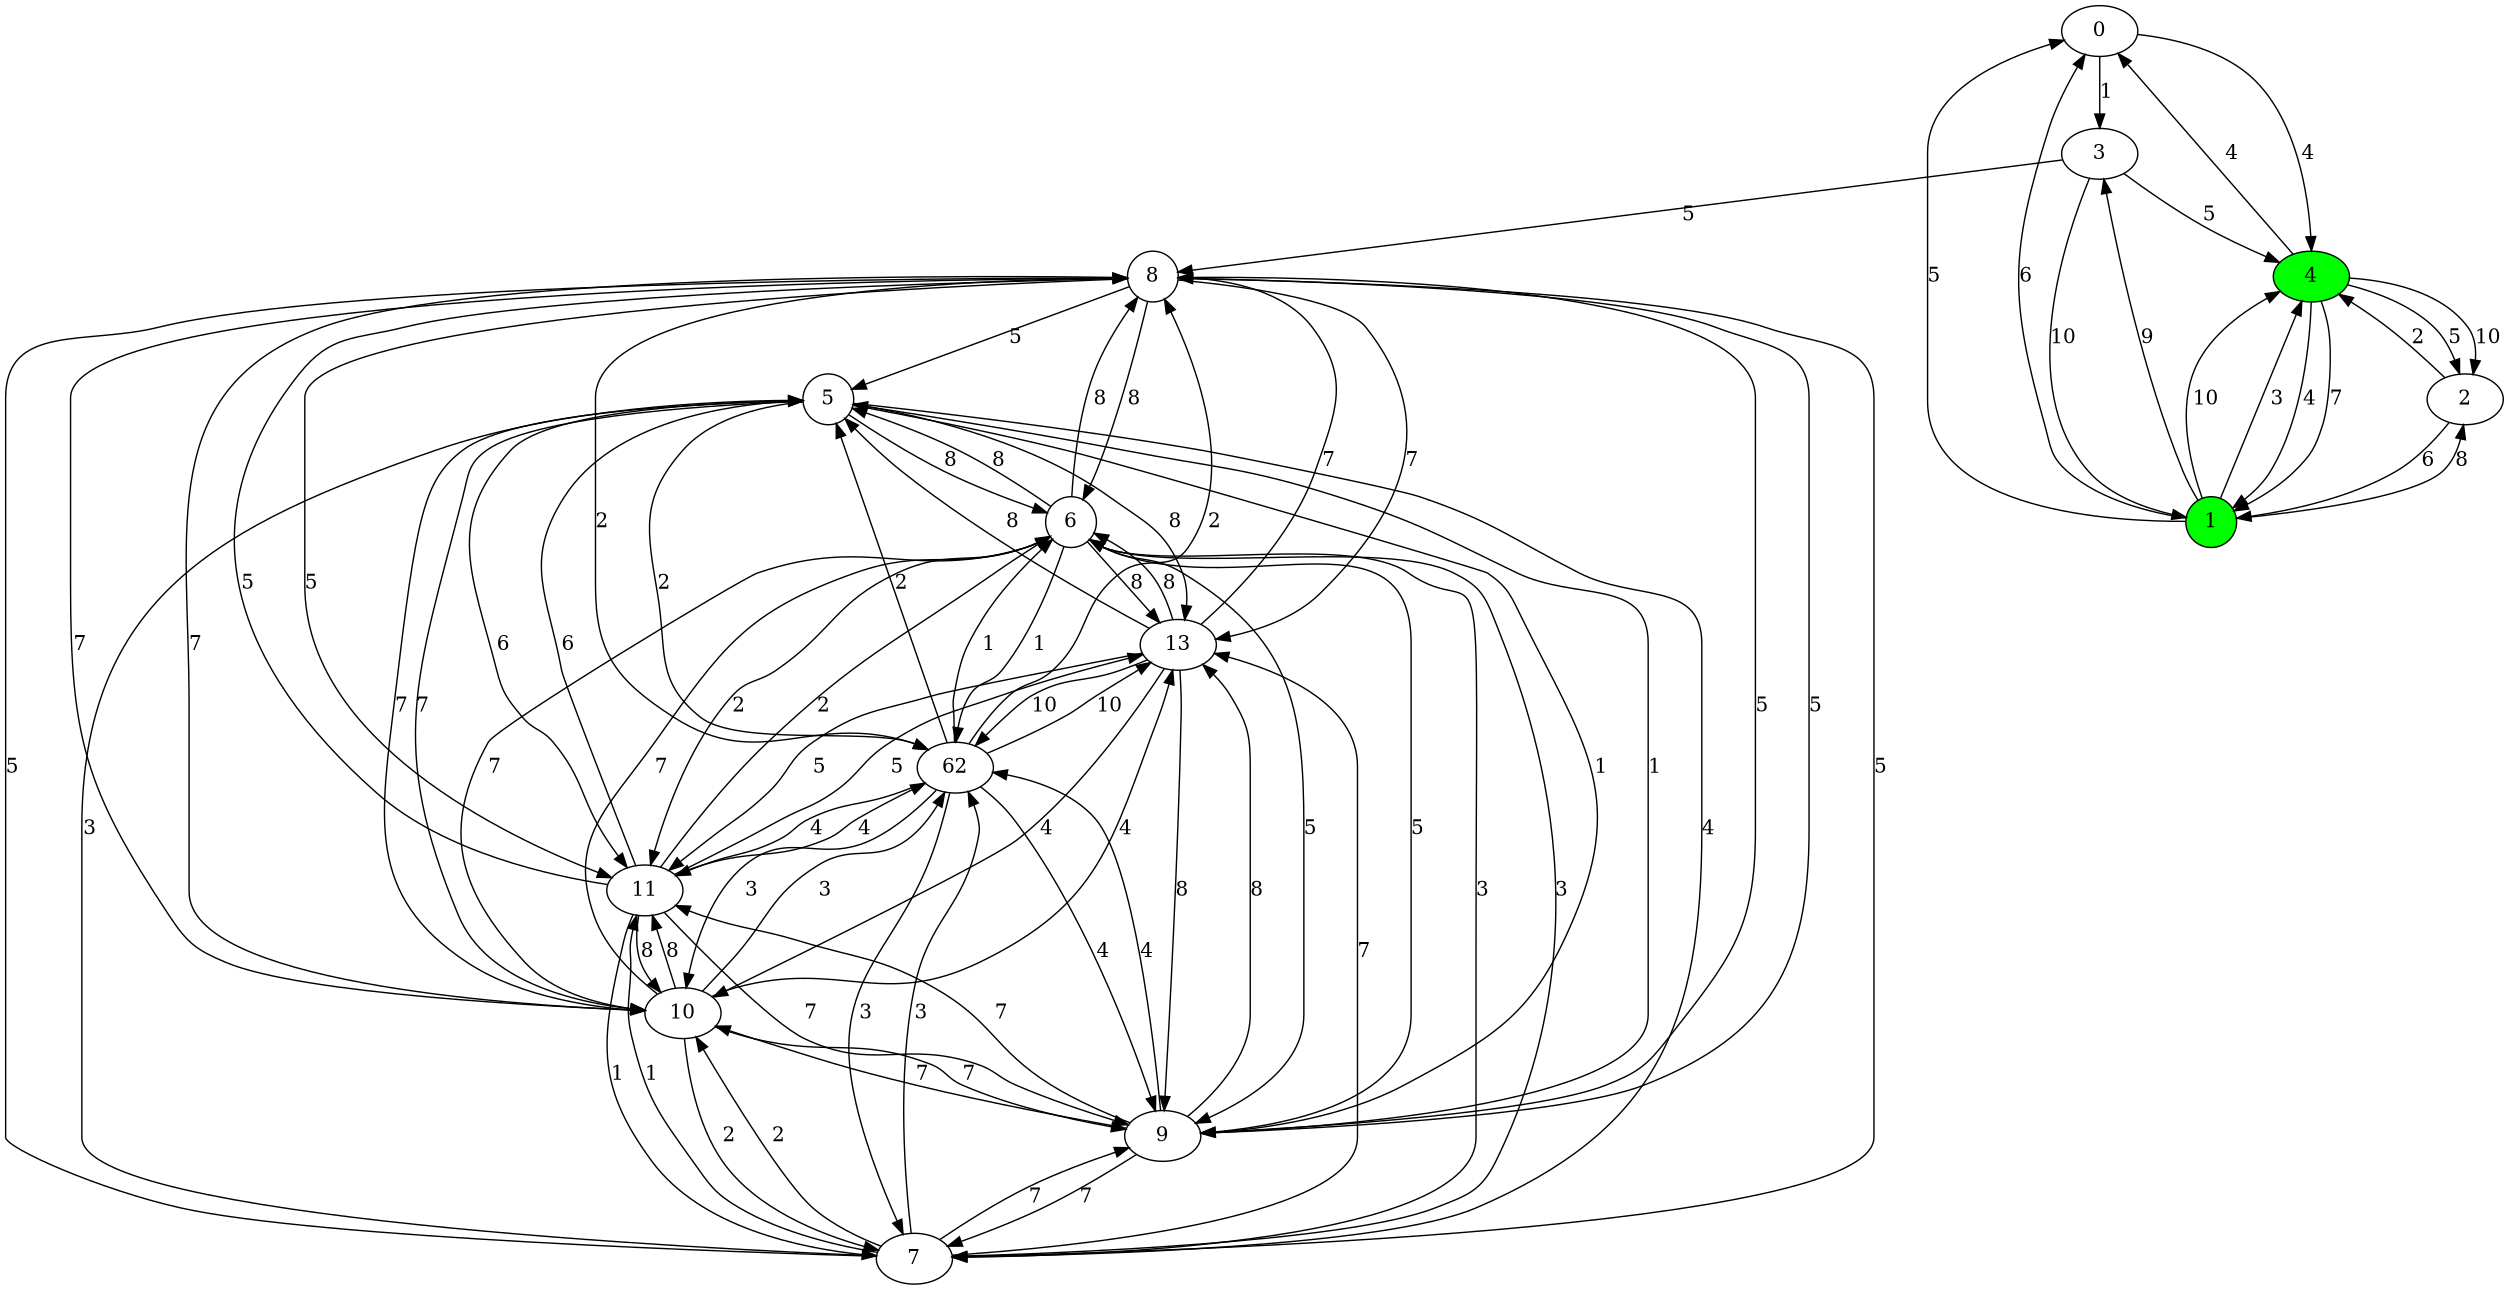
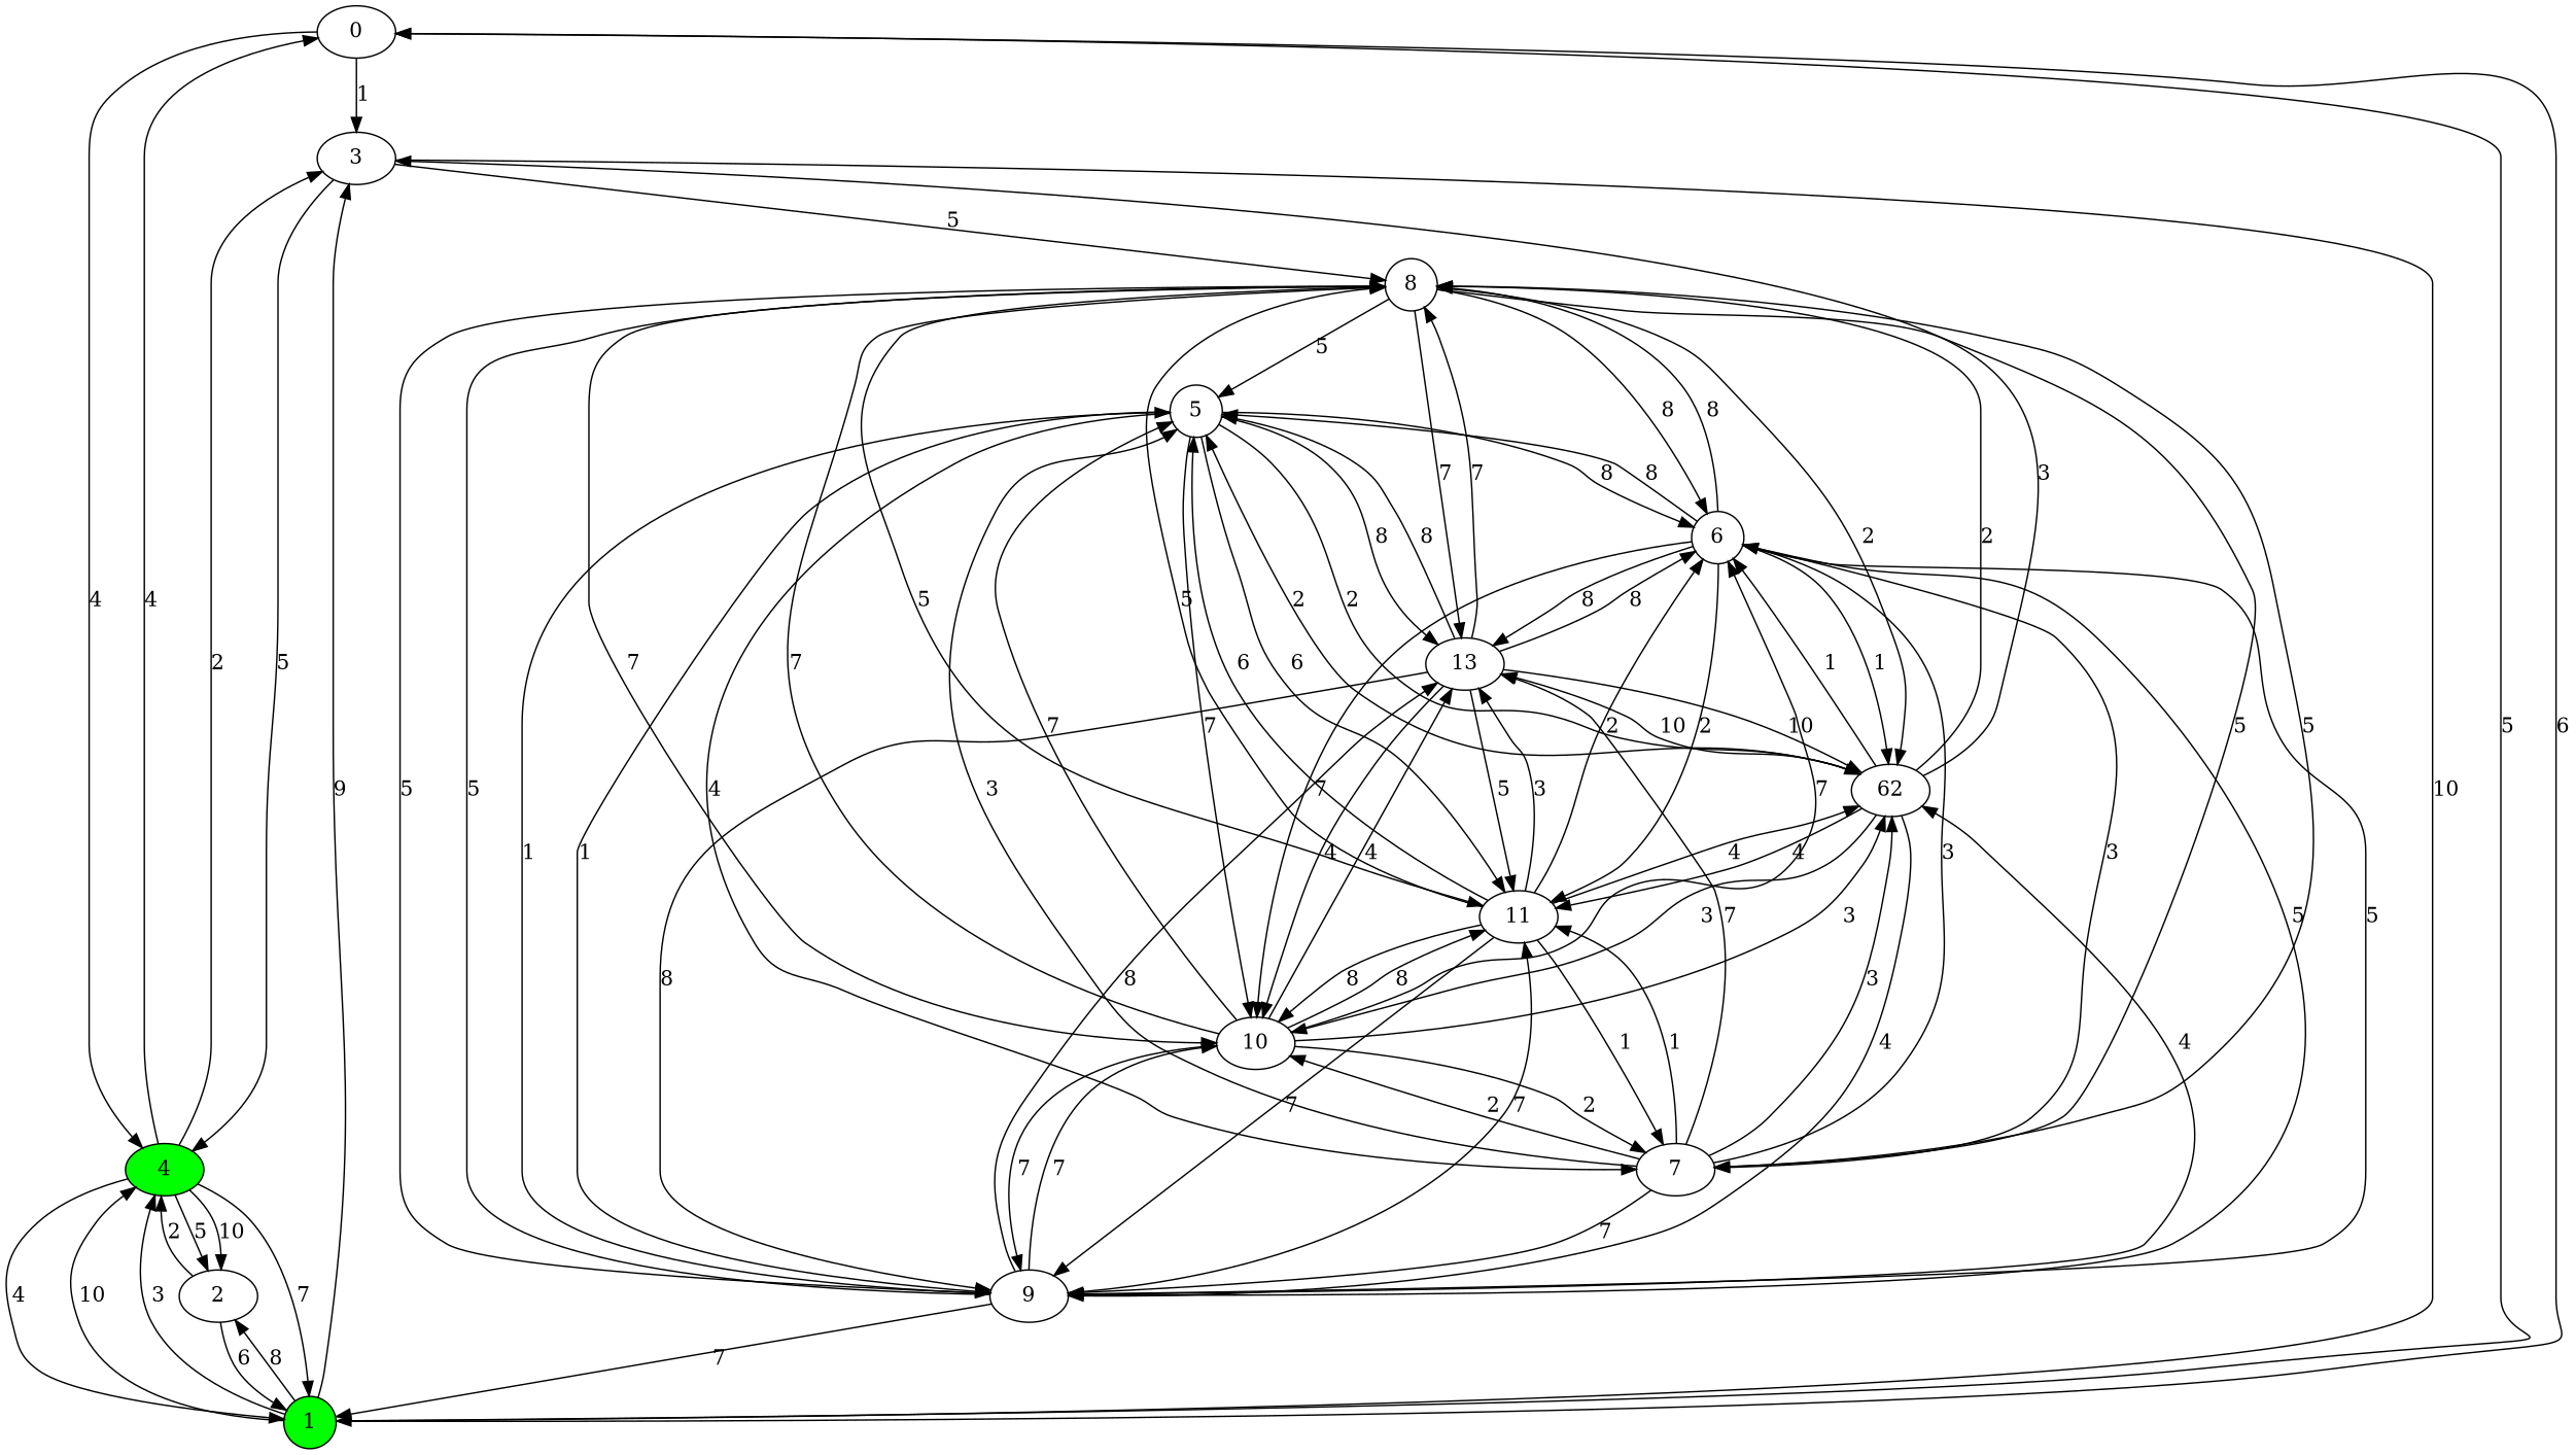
  digraph {
    0
    3
    4 [fillcolor=green shape=ellipse style=filled]
    1 [fillcolor=green shape=circle style=filled]
    8 [shape=circle]
    2
    5 [shape=circle]
    6 [shape=circle]
    7
    9
    10
    11
    n13 [label=62]
    13
    0 -> 3 [label=1]
    0 -> 4 [label=4]
    3 -> 4 [label=5]
    3 -> 1 [label=10]
    3 -> 8 [label=5]
    4 -> 0 [label=4]
+   4 -> 3 [label=2]
    4 -> 1 [label=4]
    4 -> 1 [label=7]
    4 -> 2 [label=5]
    4 -> 2 [label=10]
    1 -> 0 [label=5]
    1 -> 0 [label=6]
    1 -> 3 [label=9]
    1 -> 4 [label=10]
    1 -> 4 [label=3]
    1 -> 2 [label=8]
    8 -> 5 [label=5]
    8 -> 6 [label=8]
    8 -> 7 [label=5]
    8 -> 9 [label=5]
    8 -> 10 [label=7]
    8 -> 11 [label=5]
    8 -> n13 [label=2]
    8 -> 13 [label=7]
    2 -> 4 [label=2]
    2 -> 1 [label=6]
    5 -> 6 [label=8]
    5 -> 7 [label=4]
    5 -> 9 [label=1]
    5 -> 10 [label=7]
    5 -> 11 [label=6]
    5 -> n13 [label=2]
    5 -> 13 [label=8]
    6 -> 8 [label=8]
    6 -> 5 [label=8]
    6 -> 7 [label=3]
    6 -> 9 [label=5]
    6 -> 10 [label=7]
    6 -> 11 [label=2]
    6 -> n13 [label=1]
    6 -> 13 [label=8]
    7 -> 8 [label=5]
    7 -> 5 [label=3]
    7 -> 6 [label=3]
    7 -> 9 [label=7]
    7 -> 10 [label=2]
    7 -> 11 [label=1]
    7 -> n13 [label=3]
    7 -> 13 [label=7]
    9 -> 8 [label=5]
    9 -> 5 [label=1]
    9 -> 6 [label=5]
-   9 -> 7 [label=7]
+   9 -> 1 [label=7]
    9 -> 10 [label=7]
    9 -> 11 [label=7]
    9 -> n13 [label=4]
    9 -> 13 [label=8]
    10 -> 8 [label=7]
    10 -> 5 [label=7]
    10 -> 6 [label=7]
    10 -> 7 [label=2]
    10 -> 9 [label=7]
    10 -> 11 [label=8]
    10 -> n13 [label=3]
    10 -> 13 [label=4]
    11 -> 8 [label=5]
    11 -> 5 [label=6]
    11 -> 6 [label=2]
    11 -> 7 [label=1]
    11 -> 9 [label=7]
    11 -> 10 [label=8]
    11 -> n13 [label=4]
-   11 -> 13 [label=5]
+   11 -> 13 [label=3]
    n13 -> 8 [label=2]
    n13 -> 5 [label=2]
    n13 -> 6 [label=1]
-   n13 -> 7 [label=3]
+   n13 -> 3 [label=3]
    n13 -> 9 [label=4]
    n13 -> 10 [label=3]
    n13 -> 11 [label=4]
    n13 -> 13 [label=10]
    13 -> 8 [label=7]
    13 -> 5 [label=8]
    13 -> 6 [label=8]
    13 -> 9 [label=8]
    13 -> 10 [label=4]
    13 -> 11 [label=5]
    13 -> n13 [label=10]
  }
